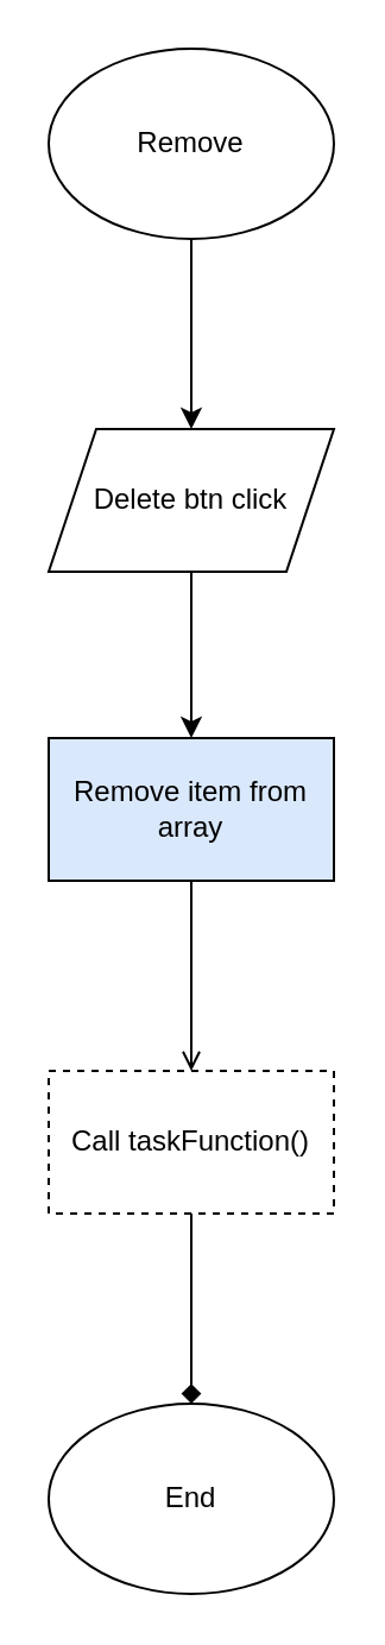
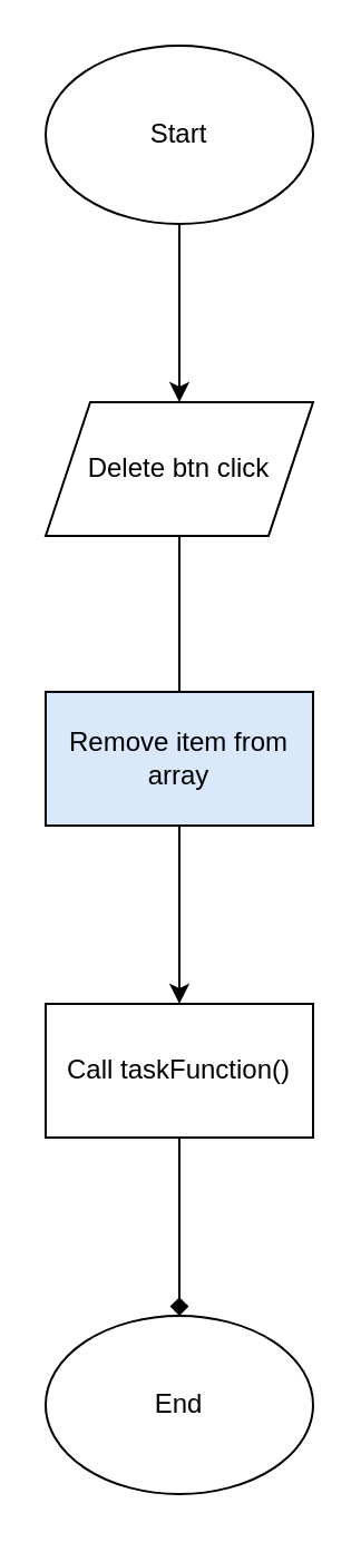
  <mxCell id="0" />
  <mxCell id="1" parent="0" />
- <mxCell id="2" value="" style="edgeStyle=orthogonalEdgeStyle;rounded=0;orthogonalLoop=1;jettySize=auto;html=1;endArrow=open;" edge="1" parent="1" source="3" target="9"><mxGeometry relative="1" as="geometry" /></mxCell>
+ <mxCell id="2" value="" style="edgeStyle=orthogonalEdgeStyle;rounded=0;orthogonalLoop=1;jettySize=auto;html=1;" edge="1" parent="1" source="3" target="9"><mxGeometry relative="1" as="geometry" /></mxCell>
  <mxCell id="3" value="Remove item from array" style="rounded=0;whiteSpace=wrap;html=1;fillColor=#dae8fc;" vertex="1" parent="1"><mxGeometry x="20" y="310" width="120" height="60" as="geometry" /></mxCell>
- <mxCell id="4" style="edgeStyle=orthogonalEdgeStyle;rounded=0;orthogonalLoop=1;jettySize=auto;html=1;entryX=0.5;entryY=0;entryDx=0;entryDy=0;" edge="1" parent="1" source="5" target="3"><mxGeometry relative="1" as="geometry" /></mxCell>
+ <mxCell id="4" style="edgeStyle=orthogonalEdgeStyle;rounded=0;orthogonalLoop=1;jettySize=auto;html=1;entryX=0.5;entryY=0;entryDx=0;entryDy=0;endArrow=none;" edge="1" parent="1" source="5" target="3"><mxGeometry relative="1" as="geometry" /></mxCell>
  <mxCell id="5" value="Delete btn click" style="shape=parallelogram;perimeter=parallelogramPerimeter;whiteSpace=wrap;html=1;fixedSize=1;" vertex="1" parent="1"><mxGeometry x="20" y="180" width="120" height="60" as="geometry" /></mxCell>
  <mxCell id="6" style="edgeStyle=orthogonalEdgeStyle;rounded=0;orthogonalLoop=1;jettySize=auto;html=1;entryX=0.5;entryY=0;entryDx=0;entryDy=0;" edge="1" parent="1" source="7" target="5"><mxGeometry relative="1" as="geometry" /></mxCell>
- <mxCell id="7" value="Remove" style="ellipse;whiteSpace=wrap;html=1;" vertex="1" parent="1"><mxGeometry x="20" y="20" width="120" height="80" as="geometry" /></mxCell>
+ <mxCell id="7" value="Start" style="ellipse;whiteSpace=wrap;html=1;" vertex="1" parent="1"><mxGeometry x="20" y="20" width="120" height="80" as="geometry" /></mxCell>
  <mxCell id="8" value="" style="edgeStyle=orthogonalEdgeStyle;rounded=0;orthogonalLoop=1;jettySize=auto;html=1;endArrow=diamond;" edge="1" parent="1" source="9" target="10"><mxGeometry relative="1" as="geometry" /></mxCell>
- <mxCell id="9" value="Call&amp;nbsp;taskFunction()" style="rounded=0;whiteSpace=wrap;html=1;dashed=1;" vertex="1" parent="1"><mxGeometry x="20" y="450" width="120" height="60" as="geometry" /></mxCell>
+ <mxCell id="9" value="Call&amp;nbsp;taskFunction()" style="rounded=0;whiteSpace=wrap;html=1;" vertex="1" parent="1"><mxGeometry x="20" y="450" width="120" height="60" as="geometry" /></mxCell>
  <mxCell id="10" value="End" style="ellipse;whiteSpace=wrap;html=1;" vertex="1" parent="1"><mxGeometry x="20" y="590" width="120" height="80" as="geometry" /></mxCell>
